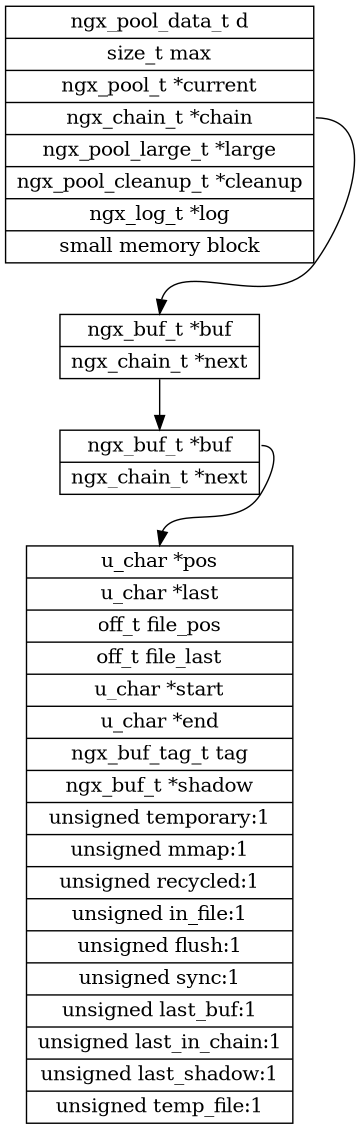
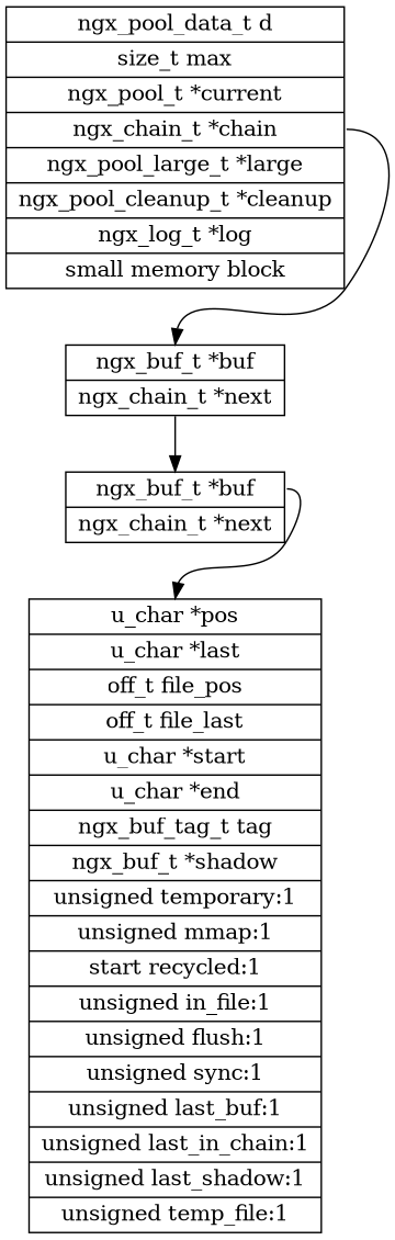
  digraph {
    node [shape=record]
    edge [headport=f1]
    n1 [height=.1 label="{<f1> ngx_pool_data_t d\n  |<f2> size_t max\n  |<f3> ngx_pool_t *current\n  |<f4> ngx_chain_t *chain\n  |<f5> ngx_pool_large_t *large\n  |<f6> ngx_pool_cleanup_t *cleanup\n  |<f7> ngx_log_t *log\n  |small memory block}"]
    n2 [height=.1 label="{<f1> ngx_buf_t *buf\n  |<f2> ngx_chain_t *next}"]
    n3 [height=.1 label="{<f1> ngx_buf_t *buf\n  |<f2> ngx_chain_t *next}"]
-   n4 [height=.1 label="{<f1> u_char *pos\n  |<f2> u_char *last\n  |<f3> off_t file_pos\n  |<f4> off_t file_last\n  |<f5> u_char *start\n  |<f6> u_char *end\n  |<f7> ngx_buf_tag_t tag\n  |<f8> ngx_buf_t *shadow\n  |unsigned temporary:1\n  |unsigned mmap:1\n  |unsigned recycled:1\n  |unsigned in_file:1\n  |unsigned flush:1\n  |unsigned sync:1\n  |unsigned last_buf:1\n  |unsigned last_in_chain:1\n  |unsigned last_shadow:1\n  |unsigned temp_file:1}"]
+   n4 [height=.1 label="{<f1> u_char *pos\n  |<f2> u_char *last\n  |<f3> off_t file_pos\n  |<f4> off_t file_last\n  |<f5> u_char *start\n  |<f6> u_char *end\n  |<f7> ngx_buf_tag_t tag\n  |<f8> ngx_buf_t *shadow\n  |unsigned temporary:1\n  |unsigned mmap:1\n  |start recycled:1\n  |unsigned in_file:1\n  |unsigned flush:1\n  |unsigned sync:1\n  |unsigned last_buf:1\n  |unsigned last_in_chain:1\n  |unsigned last_shadow:1\n  |unsigned temp_file:1}"]
    n1 -> n2 [tailport=f4]
    n2 -> n3 [tailport=f2]
    n3 -> n4 [tailport=f1]
  }
